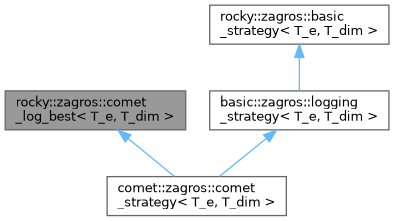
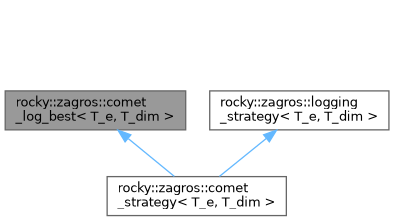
  digraph {
    node [color=gray40 fillcolor=white fontname=Helvetica fontsize=10 shape=box style=filled]
    edge [color=steelblue1 dir=back fontname=Helvetica fontsize=10 labelfontname=Helvetica labelfontsize=10 style=solid]
    n1 [fillcolor=grey60 fontcolor=black height=0.2 label="rocky::zagros::comet\l_log_best\< T_e, T_dim \>" width=0.4]
-   n2 [height=0.2 label="comet::zagros::comet\l_strategy\< T_e, T_dim \>" width=0.4]
-   n3 [height=0.2 label="basic::zagros::logging\l_strategy\< T_e, T_dim \>" width=0.4]
-   n4 [height=0.2 label="rocky::zagros::basic\l_strategy\< T_e, T_dim \>" width=0.4]
+   n2 [height=0.2 label="rocky::zagros::comet\l_strategy\< T_e, T_dim \>" width=0.4]
+   n3 [height=0.2 label="rocky::zagros::logging\l_strategy\< T_e, T_dim \>" width=0.4]
    n1 -> n2
    n3 -> n2
-   n4 -> n3
  }
